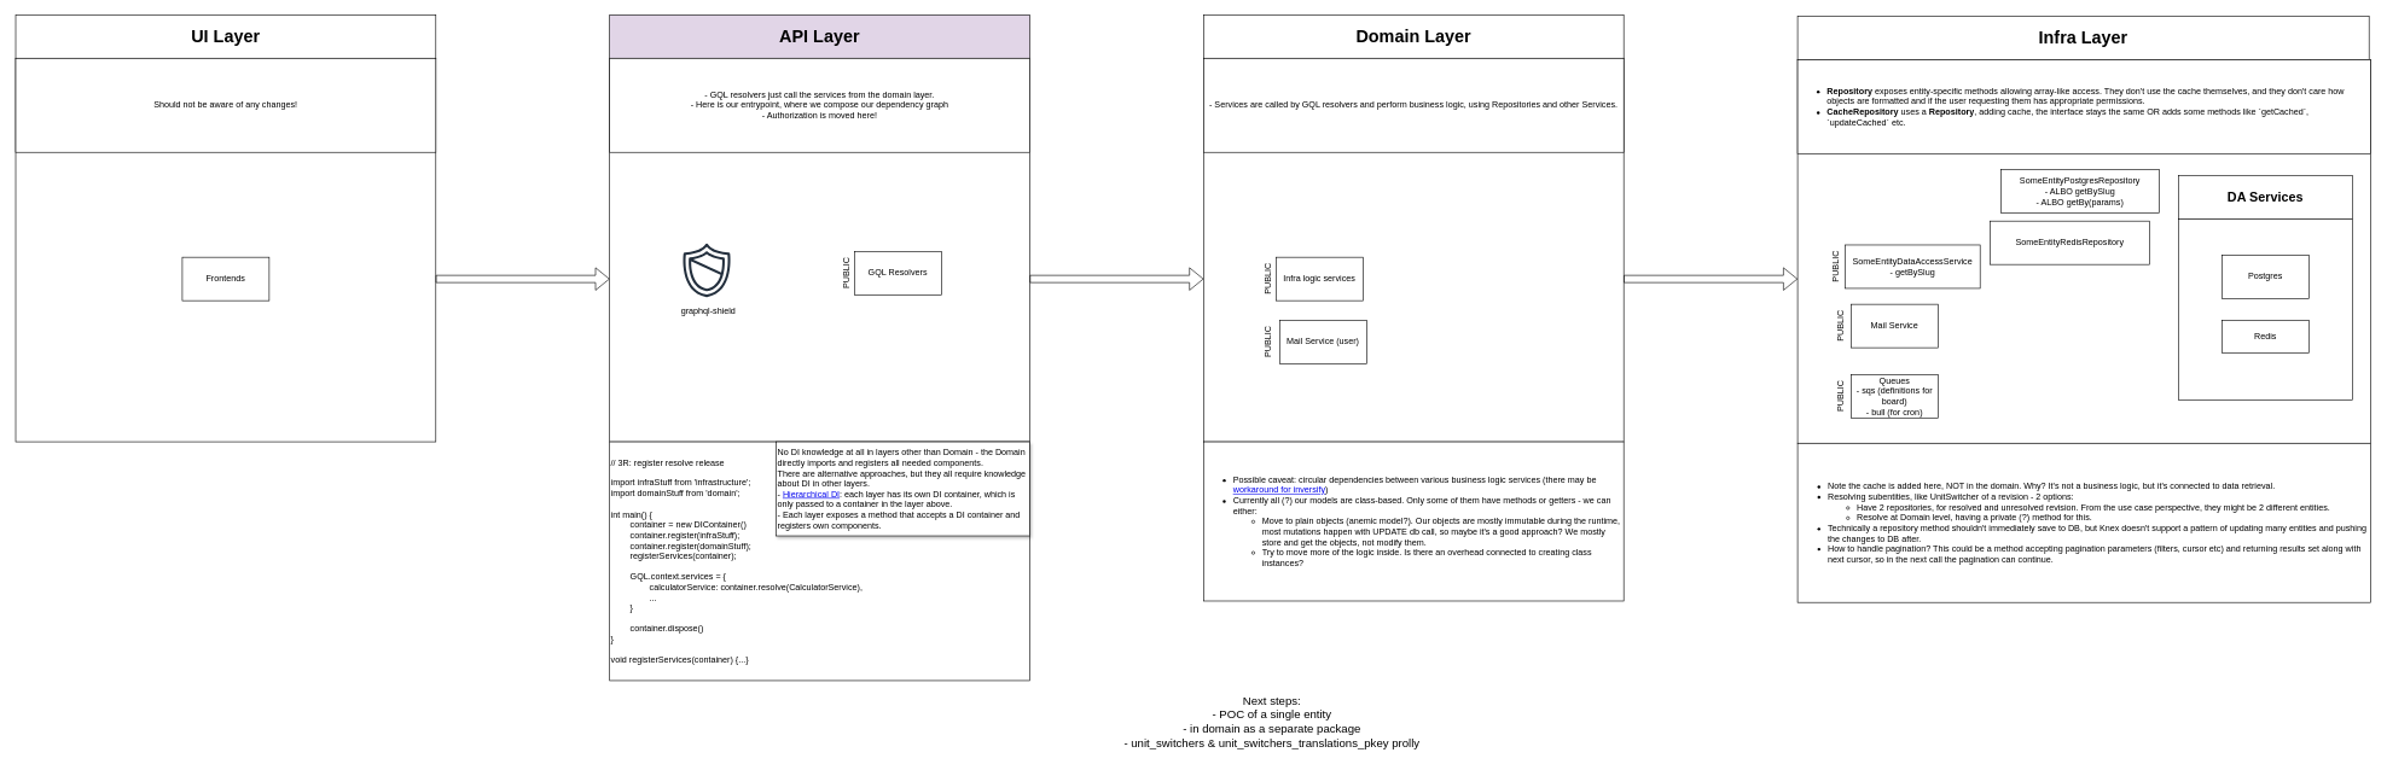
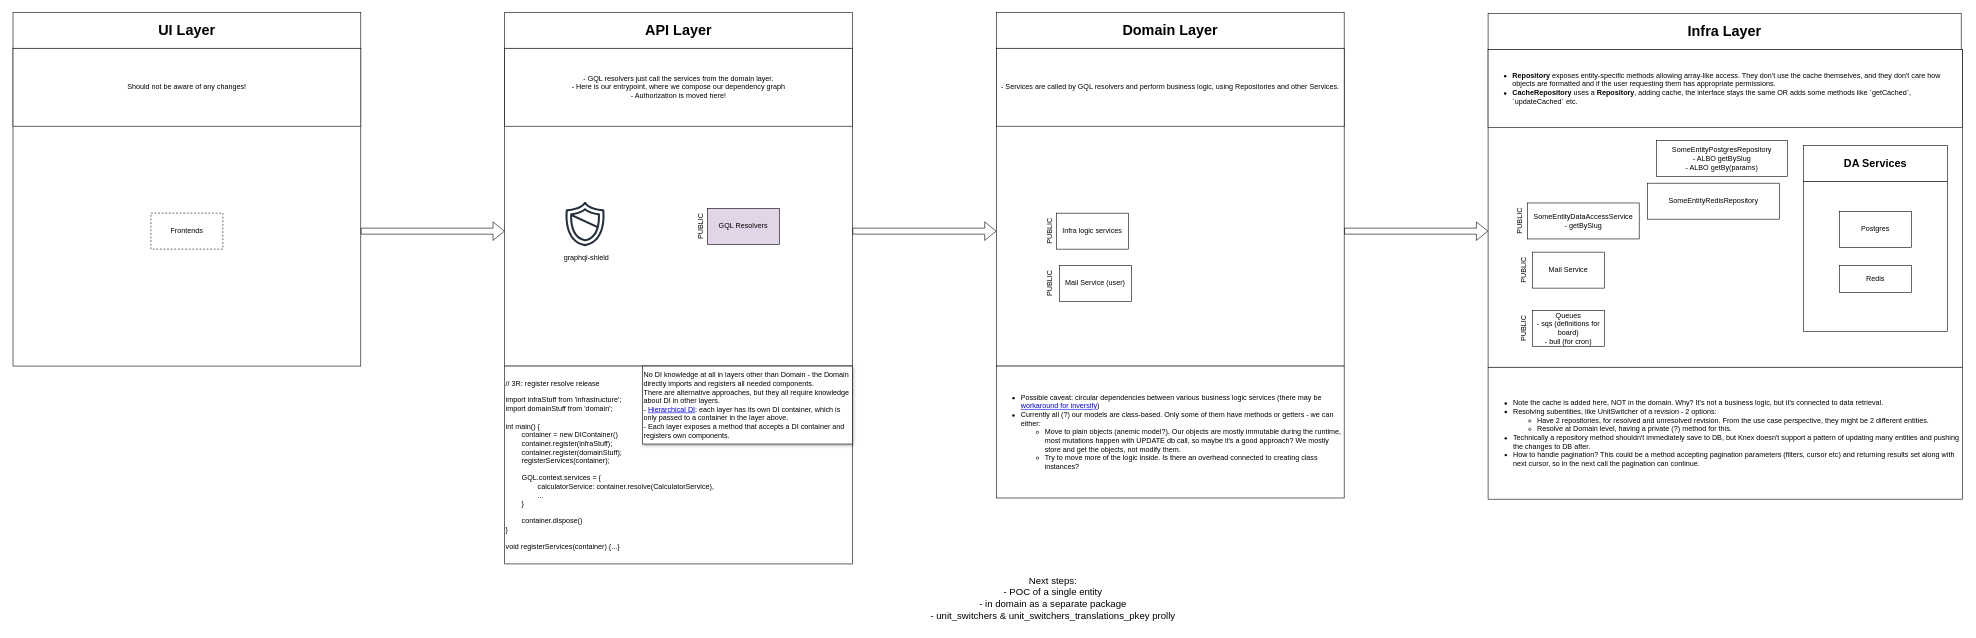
  <mxCell id="0" />
  <mxCell id="1" parent="0" />
  <mxCell id="2" value="" style="rounded=0;whiteSpace=wrap;html=1;" parent="1" vertex="1"><mxGeometry x="20" y="80" width="580" height="530" as="geometry" /></mxCell>
  <mxCell id="3" value="&lt;h1&gt;UI Layer&lt;/h1&gt;" style="rounded=0;whiteSpace=wrap;html=1;" parent="1" vertex="1"><mxGeometry x="20" y="20" width="580" height="60" as="geometry" /></mxCell>
  <mxCell id="4" value="" style="shape=flexArrow;endArrow=classic;html=1;rounded=0;entryX=0;entryY=0.5;entryDx=0;entryDy=0;" parent="1" edge="1"><mxGeometry width="50" height="50" relative="1" as="geometry"><mxPoint x="600" y="385" as="sourcePoint" /><mxPoint x="840" y="385" as="targetPoint" /></mxGeometry></mxCell>
  <mxCell id="5" value="" style="rounded=0;whiteSpace=wrap;html=1;" parent="1" vertex="1"><mxGeometry x="840" y="80" width="580" height="530" as="geometry" /></mxCell>
- <mxCell id="6" value="&lt;h1&gt;API Layer&lt;/h1&gt;" style="rounded=0;whiteSpace=wrap;html=1;fillColor=#e1d5e7;" parent="1" vertex="1"><mxGeometry x="840" y="20" width="580" height="60" as="geometry" /></mxCell>
+ <mxCell id="6" value="&lt;h1&gt;API Layer&lt;/h1&gt;" style="rounded=0;whiteSpace=wrap;html=1;" parent="1" vertex="1"><mxGeometry x="840" y="20" width="580" height="60" as="geometry" /></mxCell>
  <mxCell id="7" value="" style="shape=flexArrow;endArrow=classic;html=1;rounded=0;entryX=0;entryY=0.5;entryDx=0;entryDy=0;exitX=1;exitY=0.5;exitDx=0;exitDy=0;" parent="1" edge="1"><mxGeometry width="50" height="50" relative="1" as="geometry"><mxPoint x="1420" y="385" as="sourcePoint" /><mxPoint x="1660" y="385" as="targetPoint" /></mxGeometry></mxCell>
  <mxCell id="8" value="" style="rounded=0;whiteSpace=wrap;html=1;" parent="1" vertex="1"><mxGeometry x="1660" y="80" width="580" height="530" as="geometry" /></mxCell>
  <mxCell id="9" value="&lt;h1&gt;Domain Layer&lt;/h1&gt;" style="rounded=0;whiteSpace=wrap;html=1;" parent="1" vertex="1"><mxGeometry x="1660" y="20" width="580" height="60" as="geometry" /></mxCell>
  <mxCell id="10" value="" style="shape=flexArrow;endArrow=classic;html=1;rounded=0;entryX=0;entryY=0.5;entryDx=0;entryDy=0;exitX=1;exitY=0.5;exitDx=0;exitDy=0;" parent="1" edge="1"><mxGeometry width="50" height="50" relative="1" as="geometry"><mxPoint x="2240" y="385" as="sourcePoint" /><mxPoint x="2480" y="385" as="targetPoint" /></mxGeometry></mxCell>
  <mxCell id="11" value="" style="rounded=0;whiteSpace=wrap;html=1;" parent="1" vertex="1"><mxGeometry x="2480" y="82" width="791" height="530" as="geometry" /></mxCell>
  <mxCell id="12" value="&lt;h1&gt;Infra Layer&lt;/h1&gt;" style="rounded=0;whiteSpace=wrap;html=1;" parent="1" vertex="1"><mxGeometry x="2480" y="22" width="789" height="60" as="geometry" /></mxCell>
  <mxCell id="13" value="&lt;h2&gt;DA Services&lt;/h2&gt;" style="rounded=0;whiteSpace=wrap;html=1;" parent="1" vertex="1"><mxGeometry x="3006" y="242" width="240" height="60" as="geometry" /></mxCell>
  <mxCell id="14" value="" style="rounded=0;whiteSpace=wrap;html=1;" parent="1" vertex="1"><mxGeometry x="3006" y="302" width="240" height="250" as="geometry" /></mxCell>
  <mxCell id="15" value="Redis" style="rounded=0;whiteSpace=wrap;html=1;" parent="1" vertex="1"><mxGeometry x="3066" y="442" width="120" height="45" as="geometry" /></mxCell>
  <mxCell id="16" value="Postgres" style="rounded=0;whiteSpace=wrap;html=1;" parent="1" vertex="1"><mxGeometry x="3066" y="352" width="120" height="60" as="geometry" /></mxCell>
- <mxCell id="17" value="&lt;div&gt;Frontends&lt;/div&gt;" style="rounded=0;whiteSpace=wrap;html=1;" parent="1" vertex="1"><mxGeometry x="250" y="355" width="120" height="60" as="geometry" /></mxCell>
- <mxCell id="18" value="GQL Resolvers" style="rounded=0;whiteSpace=wrap;html=1;" parent="1" vertex="1"><mxGeometry x="1178" y="347" width="120" height="60" as="geometry" /></mxCell>
+ <mxCell id="17" value="&lt;div&gt;Frontends&lt;/div&gt;" style="rounded=0;whiteSpace=wrap;html=1;dashed=1;" parent="1" vertex="1"><mxGeometry x="250" y="355" width="120" height="60" as="geometry" /></mxCell>
+ <mxCell id="18" value="GQL Resolvers" style="rounded=0;whiteSpace=wrap;html=1;fillColor=#e1d5e7;" parent="1" vertex="1"><mxGeometry x="1178" y="347" width="120" height="60" as="geometry" /></mxCell>
  <mxCell id="19" value="Infra logic services" style="rounded=0;whiteSpace=wrap;html=1;" parent="1" vertex="1"><mxGeometry x="1760" y="355" width="120" height="60" as="geometry" /></mxCell>
  <mxCell id="20" value="&lt;div style=&quot;text-align: left;&quot;&gt;&lt;ul&gt;&lt;li&gt;&lt;b style=&quot;background-color: initial;&quot;&gt;Repository &lt;/b&gt;&lt;span style=&quot;background-color: initial;&quot;&gt;exposes&amp;nbsp;entity-specific methods allowing array-like access. They don't use the cache themselves, and they don't care how objects are formatted and if the user requesting them has appropriate permissions.&lt;/span&gt;&lt;/li&gt;&lt;li&gt;&lt;b&gt;CacheRepository &lt;/b&gt;uses a &lt;b&gt;Repository&lt;/b&gt;, adding cache, the interface stays the same OR adds some methods like `getCached`, `updateCached` etc.&lt;/li&gt;&lt;/ul&gt;&lt;/div&gt;" style="rounded=0;whiteSpace=wrap;html=1;" parent="1" vertex="1"><mxGeometry x="2480" y="82" width="791" height="130" as="geometry" /></mxCell>
  <mxCell id="21" value="&lt;ul&gt;&lt;li&gt;&lt;font face=&quot;Helvetica&quot;&gt;Note the cache is added here, NOT in the domain. Why? It's not a business logic, but it's connected to data retrieval.&lt;/font&gt;&lt;/li&gt;&lt;li&gt;&lt;font face=&quot;Helvetica&quot;&gt;Resolving subentities, like UnitSwitcher of a revision - 2 options:&lt;/font&gt;&lt;/li&gt;&lt;ul&gt;&lt;li&gt;&lt;font face=&quot;Helvetica&quot;&gt;Have 2 repositories, for resolved and unresolved revision. From the use case perspective, they might be 2 different entities.&amp;nbsp;&lt;/font&gt;&lt;/li&gt;&lt;li&gt;&lt;font face=&quot;Helvetica&quot;&gt;Resolve at Domain level, having a private (?) method for this.&lt;/font&gt;&lt;/li&gt;&lt;/ul&gt;&lt;li&gt;Technically a repository method shouldn't immediately save to DB, but Knex doesn't support a pattern of updating many entities and pushing the changes to DB after.&lt;/li&gt;&lt;li&gt;How to handle pagination? This could be a method accepting pagination parameters (filters, cursor etc) and returning results set along with next cursor, so in the next call the pagination can continue.&lt;/li&gt;&lt;/ul&gt;" style="rounded=0;whiteSpace=wrap;html=1;align=left;" parent="1" vertex="1"><mxGeometry x="2480" y="612" width="791" height="220" as="geometry" /></mxCell>
  <mxCell id="22" value="- Services are called by GQL resolvers and perform business logic, using Repositories and other Services." style="rounded=0;whiteSpace=wrap;html=1;" parent="1" vertex="1"><mxGeometry x="1660" y="80" width="580" height="130" as="geometry" /></mxCell>
  <mxCell id="23" value="- GQL resolvers just call the services from the domain layer.&lt;br&gt;- Here is our entrypoint, where we compose our dependency graph&lt;div&gt;- Authorization is moved here!&lt;/div&gt;" style="rounded=0;whiteSpace=wrap;html=1;" parent="1" vertex="1"><mxGeometry x="840" y="80" width="580" height="130" as="geometry" /></mxCell>
  <mxCell id="24" value="Should not be aware of any changes!" style="rounded=0;whiteSpace=wrap;html=1;" parent="1" vertex="1"><mxGeometry x="20" y="80" width="580" height="130" as="geometry" /></mxCell>
  <mxCell id="25" value="PUBLIC" style="text;html=1;align=center;verticalAlign=middle;whiteSpace=wrap;rounded=0;rotation=-90;" parent="1" vertex="1"><mxGeometry x="1720" y="370" width="60" height="30" as="geometry" /></mxCell>
  <mxCell id="26" value="PUBLIC" style="text;html=1;align=center;verticalAlign=middle;whiteSpace=wrap;rounded=0;rotation=-90;" parent="1" vertex="1"><mxGeometry x="1138" y="362" width="60" height="30" as="geometry" /></mxCell>
  <mxCell id="27" value="&lt;div&gt;// 3R: register resolve release&lt;/div&gt;&lt;div&gt;&lt;br&gt;&lt;/div&gt;&lt;div&gt;import infraStuff from 'infrastructure';&lt;/div&gt;&lt;div&gt;import domainStuff from 'domain';&lt;/div&gt;&lt;div&gt;&lt;br&gt;&lt;/div&gt;int main() {&lt;br&gt;&lt;span style=&quot;white-space: pre;&quot;&gt;&#09;&lt;/span&gt;container = new DIContainer()&lt;br&gt;&lt;span style=&quot;white-space: pre;&quot;&gt;&#09;&lt;/span&gt;container.register(infraStuff);&lt;div&gt;&lt;span style=&quot;white-space: pre;&quot;&gt;&#09;&lt;/span&gt;container.register(domainStuff);&lt;br&gt;&lt;span style=&quot;white-space: pre;&quot;&gt;&#09;&lt;/span&gt;registerServices(container);&lt;div&gt;&lt;br&gt;&lt;/div&gt;&lt;div&gt;&lt;span style=&quot;white-space: pre;&quot;&gt;&#09;&lt;/span&gt;GQL.context.services = {&lt;br&gt;&lt;span style=&quot;white-space: pre;&quot;&gt;&#09;&lt;/span&gt;&lt;span style=&quot;white-space: pre;&quot;&gt;&#09;&lt;/span&gt;calculatorService: container.resolve(CalculatorService),&lt;/div&gt;&lt;div&gt;&lt;span style=&quot;white-space: pre;&quot;&gt;&#09;&lt;/span&gt;&lt;span style=&quot;white-space: pre;&quot;&gt;&#09;&lt;/span&gt;...&lt;br&gt;&lt;span style=&quot;white-space: pre;&quot;&gt;&#09;&lt;/span&gt;}&lt;/div&gt;&lt;div&gt;&lt;br&gt;&lt;/div&gt;&lt;div&gt;&lt;span style=&quot;white-space: pre;&quot;&gt;&#09;&lt;/span&gt;container.dispose()&lt;br&gt;}&lt;div&gt;&lt;br&gt;&lt;/div&gt;&lt;div&gt;void registerServices(container) {...}&lt;/div&gt;&lt;/div&gt;&lt;/div&gt;" style="rounded=0;whiteSpace=wrap;html=1;align=left;" parent="1" vertex="1"><mxGeometry x="840" y="610" width="580" height="330" as="geometry" /></mxCell>
  <mxCell id="28" value="&lt;ul&gt;&lt;li style=&quot;text-align: left;&quot;&gt;Possible caveat: circular dependencies between various business logic services (there may be &lt;a href=&quot;https://github.com/inversify/InversifyJS/blob/master/wiki/classes_as_id.md#known-limitation-classes-as-identifiers-and-circular-dependencies&quot;&gt;workaround for inversify&lt;/a&gt;)&lt;/li&gt;&lt;li style=&quot;text-align: left;&quot;&gt;Currently all (?) our models are class-based. Only some of them have methods or getters - we can either:&lt;/li&gt;&lt;ul&gt;&lt;li style=&quot;text-align: left;&quot;&gt;M&lt;span style=&quot;background-color: initial;&quot;&gt;ove to plain objects (anemic model?). Our objects are mostly immutable during the runtime, most mutations happen with UPDATE db call, so maybe it's a good approach? We mostly store and get the objects, not modify them.&lt;/span&gt;&lt;/li&gt;&lt;li style=&quot;text-align: left;&quot;&gt;Try to move more of the logic inside.&amp;nbsp;Is there an overhead connected to creating class instances?&lt;/li&gt;&lt;/ul&gt;&lt;/ul&gt;&lt;div&gt;&lt;/div&gt;" style="rounded=0;whiteSpace=wrap;html=1;align=center;" parent="1" vertex="1"><mxGeometry x="1660" y="610" width="580" height="220" as="geometry" /></mxCell>
  <mxCell id="29" value="&lt;div&gt;N&lt;span style=&quot;background-color: initial;&quot;&gt;o DI knowledge at all in layers other than Domain - the Domain directly imports and registers all needed components.&lt;/span&gt;&lt;/div&gt;&lt;div&gt;&lt;span style=&quot;background-color: initial;&quot;&gt;There are alternative approaches, but they all require knowledge about DI in other layers.&lt;/span&gt;&lt;br&gt;&lt;/div&gt;&lt;div&gt;- &lt;a href=&quot;https://github.com/inversify/InversifyJS/blob/master/wiki/hierarchical_di.md&quot;&gt;Hierarchical DI&lt;/a&gt;: each layer has its own DI container, which is only passed to a container in the layer above.&lt;/div&gt;&lt;div&gt;- Each layer exposes a method that accepts a DI container and registers own components.&lt;/div&gt;" style="rounded=0;whiteSpace=wrap;html=1;align=left;shadow=1;strokeColor=default;" parent="1" vertex="1"><mxGeometry x="1070" y="610" width="350" height="130" as="geometry" /></mxCell>
  <mxCell id="30" value="SomeEntityPostgresRepository&lt;div&gt;- ALBO getBySlug&lt;/div&gt;&lt;div&gt;- ALBO getBy(params)&lt;/div&gt;" style="rounded=0;whiteSpace=wrap;html=1;" parent="1" vertex="1"><mxGeometry x="2761" y="234" width="218" height="60" as="geometry" /></mxCell>
  <mxCell id="31" value="SomeEntityRedisRepository" style="rounded=0;whiteSpace=wrap;html=1;" parent="1" vertex="1"><mxGeometry x="2746" y="305" width="220" height="60" as="geometry" /></mxCell>
  <mxCell id="32" value="Mail Service" style="rounded=0;whiteSpace=wrap;html=1;" parent="1" vertex="1"><mxGeometry x="2554" y="420" width="120" height="60" as="geometry" /></mxCell>
  <mxCell id="33" value="SomeEntityDataAccessService&lt;div&gt;- getBySlug&lt;/div&gt;" style="rounded=0;whiteSpace=wrap;html=1;" parent="1" vertex="1"><mxGeometry x="2546" y="338" width="186" height="60" as="geometry" /></mxCell>
  <mxCell id="34" value="PUBLIC" style="text;html=1;align=center;verticalAlign=middle;whiteSpace=wrap;rounded=0;rotation=-90;" parent="1" vertex="1"><mxGeometry x="2503" y="353" width="60" height="30" as="geometry" /></mxCell>
  <mxCell id="35" value="PUBLIC" style="text;html=1;align=center;verticalAlign=middle;whiteSpace=wrap;rounded=0;rotation=-90;" parent="1" vertex="1"><mxGeometry x="2509" y="435" width="60" height="30" as="geometry" /></mxCell>
  <mxCell id="36" value="Next steps:&lt;div&gt;- POC of a single entity&lt;/div&gt;&lt;div&gt;- in domain as a separate package&lt;/div&gt;&lt;div&gt;-&amp;nbsp;unit_switchers &amp;amp;&amp;nbsp;unit_switchers_translations_pkey prolly&lt;/div&gt;" style="text;html=1;align=center;verticalAlign=middle;resizable=0;points=[];autosize=1;strokeColor=none;fillColor=none;fontSize=16;" parent="1" vertex="1"><mxGeometry x="1540.5" y="952.5" width="426" height="89" as="geometry" /></mxCell>
  <mxCell id="37" value="Queues&lt;div&gt;- sqs (definitions for board)&lt;/div&gt;&lt;div&gt;- bull (for cron)&lt;/div&gt;" style="rounded=0;whiteSpace=wrap;html=1;" parent="1" vertex="1"><mxGeometry x="2554" y="517" width="120" height="60" as="geometry" /></mxCell>
  <mxCell id="38" value="PUBLIC" style="text;html=1;align=center;verticalAlign=middle;whiteSpace=wrap;rounded=0;rotation=-90;" parent="1" vertex="1"><mxGeometry x="2509" y="532" width="60" height="30" as="geometry" /></mxCell>
  <mxCell id="39" value="Mail Service (user)" style="rounded=0;whiteSpace=wrap;html=1;" parent="1" vertex="1"><mxGeometry x="1765" y="442" width="120" height="60" as="geometry" /></mxCell>
  <mxCell id="40" value="PUBLIC" style="text;html=1;align=center;verticalAlign=middle;whiteSpace=wrap;rounded=0;rotation=-90;" parent="1" vertex="1"><mxGeometry x="1720" y="457" width="60" height="30" as="geometry" /></mxCell>
  <mxCell id="41" value="" style="sketch=0;outlineConnect=0;fontColor=#232F3E;gradientColor=none;fillColor=#232F3D;strokeColor=none;dashed=0;verticalLabelPosition=bottom;verticalAlign=top;align=center;html=1;fontSize=12;fontStyle=0;aspect=fixed;pointerEvents=1;shape=mxgraph.aws4.shield2;" parent="1" vertex="1"><mxGeometry x="935" y="334" width="78" height="78" as="geometry" /></mxCell>
  <mxCell id="42" value="graphql-shield" style="text;html=1;align=center;verticalAlign=middle;whiteSpace=wrap;rounded=0;rotation=0;" parent="1" vertex="1"><mxGeometry x="913" y="415" width="127" height="30" as="geometry" /></mxCell>
